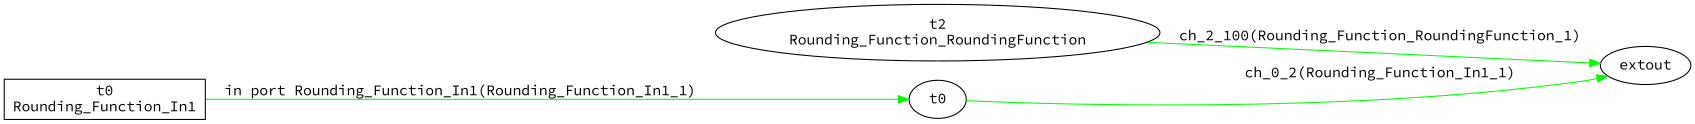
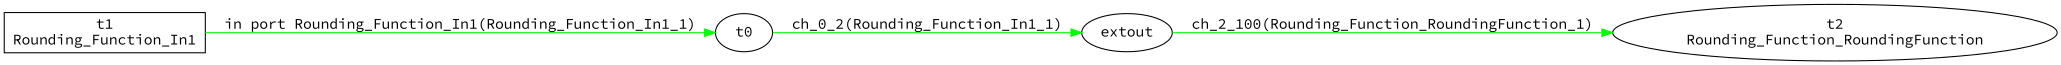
  digraph {
    fontname="Source Code Pro"
    rankdir=LR
    node [fontname="Source Code Pro"]
    edge [color=green fontname="Source Code Pro"]
    n1 [label="t2\nRounding_Function_RoundingFunction"]
    n2 [label=extout]
    t0
-   n4 [label="t0\nRounding_Function_In1" shape=box]
-   n1 -> n2 [label="ch_2_100(Rounding_Function_RoundingFunction_1)"]
+   n4 [label="t1\nRounding_Function_In1" shape=box]
+   n2 -> n1 [label="ch_2_100(Rounding_Function_RoundingFunction_1)"]
    t0 -> n2 [label="ch_0_2(Rounding_Function_In1_1)"]
    n4 -> t0 [label="in port Rounding_Function_In1(Rounding_Function_In1_1)"]
  }
